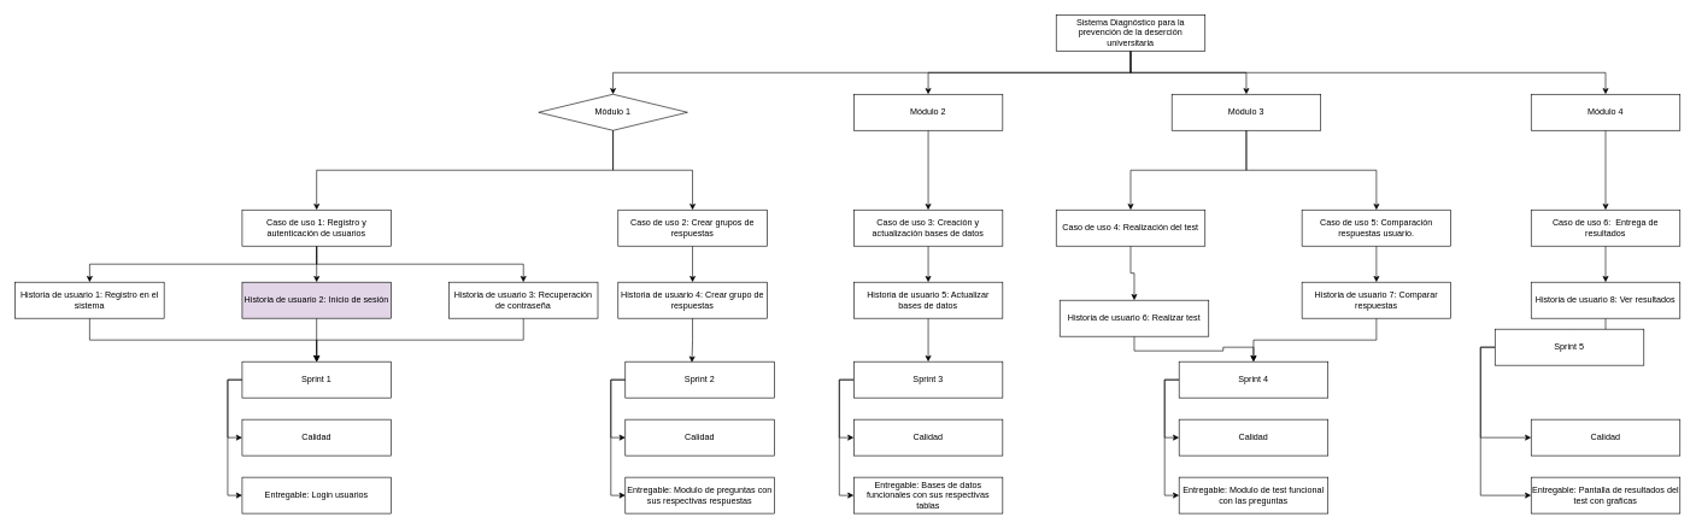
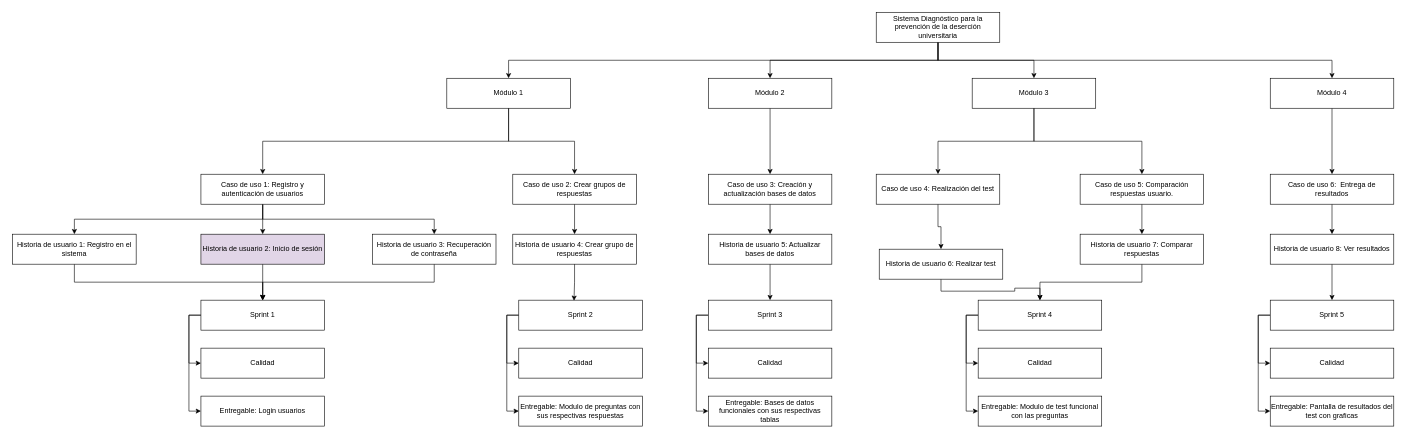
  <mxCell id="0" />
  <mxCell id="1" parent="0" />
  <mxCell id="2" style="edgeStyle=orthogonalEdgeStyle;rounded=0;orthogonalLoop=1;jettySize=auto;html=1;entryX=0.5;entryY=0;entryDx=0;entryDy=0;exitX=0.5;exitY=1;exitDx=0;exitDy=0;" edge="1" parent="1" source="6" target="8"><mxGeometry relative="1" as="geometry" /></mxCell>
  <mxCell id="3" style="edgeStyle=orthogonalEdgeStyle;rounded=0;orthogonalLoop=1;jettySize=auto;html=1;entryX=0.5;entryY=0;entryDx=0;entryDy=0;exitX=0.5;exitY=1;exitDx=0;exitDy=0;" edge="1" parent="1" source="6" target="10"><mxGeometry relative="1" as="geometry" /></mxCell>
  <mxCell id="4" style="edgeStyle=orthogonalEdgeStyle;rounded=0;orthogonalLoop=1;jettySize=auto;html=1;" edge="1" parent="1" source="6" target="12"><mxGeometry relative="1" as="geometry" /></mxCell>
  <mxCell id="5" style="edgeStyle=orthogonalEdgeStyle;rounded=0;orthogonalLoop=1;jettySize=auto;html=1;entryX=0.5;entryY=0;entryDx=0;entryDy=0;exitX=0.5;exitY=1;exitDx=0;exitDy=0;" edge="1" parent="1" source="6" target="14"><mxGeometry relative="1" as="geometry"><mxPoint x="1740" y="70" as="sourcePoint" /></mxGeometry></mxCell>
  <mxCell id="6" value="Sistema Diagnóstico para la prevención de la deserción universitaria" style="rounded=0;whiteSpace=wrap;html=1;" vertex="1" parent="1"><mxGeometry x="1460" y="20" width="206" height="50" as="geometry" /></mxCell>
  <mxCell id="7" style="edgeStyle=orthogonalEdgeStyle;rounded=0;orthogonalLoop=1;jettySize=auto;html=1;entryX=0.5;entryY=0;entryDx=0;entryDy=0;exitX=0.5;exitY=1;exitDx=0;exitDy=0;" edge="1" parent="1" source="8" target="18"><mxGeometry relative="1" as="geometry"><mxPoint x="577" y="180" as="sourcePoint" /></mxGeometry></mxCell>
- <mxCell id="8" value="Módulo 1" style="rhombus;whiteSpace=wrap;html=1;" vertex="1" parent="1"><mxGeometry x="744" y="130" width="206" height="50" as="geometry" /></mxCell>
+ <mxCell id="8" value="Módulo 1" style="rounded=0;whiteSpace=wrap;html=1;" vertex="1" parent="1"><mxGeometry x="744" y="130" width="206" height="50" as="geometry" /></mxCell>
  <mxCell id="9" style="edgeStyle=orthogonalEdgeStyle;rounded=0;orthogonalLoop=1;jettySize=auto;html=1;" edge="1" parent="1" source="10" target="20"><mxGeometry relative="1" as="geometry" /></mxCell>
  <mxCell id="10" value="Módulo 2" style="rounded=0;whiteSpace=wrap;html=1;" vertex="1" parent="1"><mxGeometry x="1180" y="130" width="206" height="50" as="geometry" /></mxCell>
  <mxCell id="11" style="edgeStyle=orthogonalEdgeStyle;rounded=0;orthogonalLoop=1;jettySize=auto;html=1;" edge="1" parent="1" source="12" target="22"><mxGeometry relative="1" as="geometry" /></mxCell>
  <mxCell id="12" value="Módulo 3" style="rounded=0;whiteSpace=wrap;html=1;" vertex="1" parent="1"><mxGeometry x="1620" y="130" width="206" height="50" as="geometry" /></mxCell>
  <mxCell id="13" style="edgeStyle=orthogonalEdgeStyle;rounded=0;orthogonalLoop=1;jettySize=auto;html=1;entryX=0.5;entryY=0;entryDx=0;entryDy=0;" edge="1" parent="1" source="14" target="24"><mxGeometry relative="1" as="geometry" /></mxCell>
  <mxCell id="14" value="Módulo 4" style="rounded=0;whiteSpace=wrap;html=1;" vertex="1" parent="1"><mxGeometry x="2117" y="130" width="206" height="50" as="geometry" /></mxCell>
  <mxCell id="15" style="edgeStyle=orthogonalEdgeStyle;rounded=0;orthogonalLoop=1;jettySize=auto;html=1;entryX=0.5;entryY=0;entryDx=0;entryDy=0;exitX=0.5;exitY=1;exitDx=0;exitDy=0;" edge="1" parent="1" source="18" target="32"><mxGeometry relative="1" as="geometry" /></mxCell>
  <mxCell id="16" style="edgeStyle=orthogonalEdgeStyle;rounded=0;orthogonalLoop=1;jettySize=auto;html=1;entryX=0.5;entryY=0;entryDx=0;entryDy=0;" edge="1" parent="1" source="18" target="34"><mxGeometry relative="1" as="geometry" /></mxCell>
  <mxCell id="17" style="edgeStyle=orthogonalEdgeStyle;rounded=0;orthogonalLoop=1;jettySize=auto;html=1;entryX=0.5;entryY=0;entryDx=0;entryDy=0;exitX=0.5;exitY=1;exitDx=0;exitDy=0;" edge="1" parent="1" source="18" target="36"><mxGeometry relative="1" as="geometry" /></mxCell>
  <mxCell id="18" value="Caso de uso 1: Registro y autenticación de usuarios" style="rounded=0;whiteSpace=wrap;html=1;" vertex="1" parent="1"><mxGeometry x="334" y="290" width="206" height="50" as="geometry" /></mxCell>
  <mxCell id="19" style="edgeStyle=orthogonalEdgeStyle;rounded=0;orthogonalLoop=1;jettySize=auto;html=1;entryX=0.5;entryY=0;entryDx=0;entryDy=0;" edge="1" parent="1" source="20" target="39"><mxGeometry relative="1" as="geometry" /></mxCell>
  <mxCell id="20" value="Caso de uso 3: Creación y actualización bases de datos" style="rounded=0;whiteSpace=wrap;html=1;" vertex="1" parent="1"><mxGeometry x="1180" y="290" width="206" height="50" as="geometry" /></mxCell>
  <mxCell id="21" style="edgeStyle=orthogonalEdgeStyle;rounded=0;orthogonalLoop=1;jettySize=auto;html=1;entryX=0.5;entryY=0;entryDx=0;entryDy=0;" edge="1" parent="1" source="22" target="41"><mxGeometry relative="1" as="geometry" /></mxCell>
  <mxCell id="22" value="Caso de uso 4: Realización del test" style="rounded=0;whiteSpace=wrap;html=1;" vertex="1" parent="1"><mxGeometry x="1460" y="290" width="206" height="50" as="geometry" /></mxCell>
  <mxCell id="23" style="edgeStyle=orthogonalEdgeStyle;rounded=0;orthogonalLoop=1;jettySize=auto;html=1;entryX=0.5;entryY=0;entryDx=0;entryDy=0;" edge="1" parent="1" source="24" target="45"><mxGeometry relative="1" as="geometry" /></mxCell>
  <mxCell id="24" value="Caso de uso 6:&amp;nbsp; Entrega de resultados" style="rounded=0;whiteSpace=wrap;html=1;" vertex="1" parent="1"><mxGeometry x="2117" y="290" width="206" height="50" as="geometry" /></mxCell>
  <mxCell id="25" style="edgeStyle=orthogonalEdgeStyle;rounded=0;orthogonalLoop=1;jettySize=auto;html=1;entryX=0.5;entryY=0;entryDx=0;entryDy=0;" edge="1" parent="1" source="26" target="37"><mxGeometry relative="1" as="geometry" /></mxCell>
  <mxCell id="26" value="Caso de uso 2: Crear grupos de respuestas" style="rounded=0;whiteSpace=wrap;html=1;" vertex="1" parent="1"><mxGeometry x="854" y="290" width="206" height="50" as="geometry" /></mxCell>
  <mxCell id="27" style="edgeStyle=orthogonalEdgeStyle;rounded=0;orthogonalLoop=1;jettySize=auto;html=1;entryX=0.5;entryY=0;entryDx=0;entryDy=0;" edge="1" parent="1" source="8" target="26"><mxGeometry relative="1" as="geometry"><mxPoint x="980" y="250" as="targetPoint" /><Array as="points"><mxPoint x="847" y="235" /><mxPoint x="957" y="235" /></Array></mxGeometry></mxCell>
  <mxCell id="28" style="edgeStyle=orthogonalEdgeStyle;rounded=0;orthogonalLoop=1;jettySize=auto;html=1;entryX=0.5;entryY=0;entryDx=0;entryDy=0;" edge="1" parent="1" source="29" target="43"><mxGeometry relative="1" as="geometry" /></mxCell>
  <mxCell id="29" value="Caso de uso 5: Comparación respuestas usuario." style="rounded=0;whiteSpace=wrap;html=1;" vertex="1" parent="1"><mxGeometry x="1800" y="290" width="206" height="50" as="geometry" /></mxCell>
  <mxCell id="30" style="edgeStyle=orthogonalEdgeStyle;rounded=0;orthogonalLoop=1;jettySize=auto;html=1;entryX=0.5;entryY=0;entryDx=0;entryDy=0;" edge="1" parent="1" source="12" target="29"><mxGeometry relative="1" as="geometry" /></mxCell>
  <mxCell id="31" style="edgeStyle=orthogonalEdgeStyle;rounded=0;orthogonalLoop=1;jettySize=auto;html=1;entryX=0.5;entryY=0;entryDx=0;entryDy=0;exitX=0.5;exitY=1;exitDx=0;exitDy=0;" edge="1" parent="1" source="32" target="48"><mxGeometry relative="1" as="geometry" /></mxCell>
  <mxCell id="32" value="Historia de usuario 1: Registro en el sistema" style="rounded=0;whiteSpace=wrap;html=1;" vertex="1" parent="1"><mxGeometry x="20" y="390" width="206" height="50" as="geometry" /></mxCell>
  <mxCell id="33" style="edgeStyle=orthogonalEdgeStyle;rounded=0;orthogonalLoop=1;jettySize=auto;html=1;entryX=0.5;entryY=0;entryDx=0;entryDy=0;" edge="1" parent="1" source="34" target="48"><mxGeometry relative="1" as="geometry" /></mxCell>
  <mxCell id="34" value="Historia de usuario 2: Inicio de sesión" style="rounded=0;whiteSpace=wrap;html=1;fillColor=#e1d5e7;" vertex="1" parent="1"><mxGeometry x="334" y="390" width="206" height="50" as="geometry" /></mxCell>
  <mxCell id="35" style="edgeStyle=orthogonalEdgeStyle;rounded=0;orthogonalLoop=1;jettySize=auto;html=1;entryX=0.5;entryY=0;entryDx=0;entryDy=0;exitX=0.5;exitY=1;exitDx=0;exitDy=0;" edge="1" parent="1" source="36" target="48"><mxGeometry relative="1" as="geometry" /></mxCell>
  <mxCell id="36" value="Historia de usuario 3: Recuperación de contraseña" style="rounded=0;whiteSpace=wrap;html=1;" vertex="1" parent="1"><mxGeometry x="620" y="390" width="206" height="50" as="geometry" /></mxCell>
  <mxCell id="37" value="Historia de usuario 4: Crear grupo de respuestas" style="rounded=0;whiteSpace=wrap;html=1;" vertex="1" parent="1"><mxGeometry x="854" y="390" width="206" height="50" as="geometry" /></mxCell>
  <mxCell id="38" style="edgeStyle=orthogonalEdgeStyle;rounded=0;orthogonalLoop=1;jettySize=auto;html=1;entryX=0.5;entryY=0;entryDx=0;entryDy=0;" edge="1" parent="1" source="39" target="58"><mxGeometry relative="1" as="geometry" /></mxCell>
  <mxCell id="39" value="Historia de usuario 5: Actualizar bases de datos" style="rounded=0;whiteSpace=wrap;html=1;" vertex="1" parent="1"><mxGeometry x="1180" y="390" width="206" height="50" as="geometry" /></mxCell>
  <mxCell id="40" style="edgeStyle=orthogonalEdgeStyle;rounded=0;orthogonalLoop=1;jettySize=auto;html=1;entryX=0.5;entryY=0;entryDx=0;entryDy=0;" edge="1" parent="1" source="41" target="63"><mxGeometry relative="1" as="geometry" /></mxCell>
  <mxCell id="41" value="Historia de usuario 6: Realizar test" style="rounded=0;whiteSpace=wrap;html=1;" vertex="1" parent="1"><mxGeometry x="1465" y="415" width="206" height="50" as="geometry" /></mxCell>
  <mxCell id="42" style="edgeStyle=orthogonalEdgeStyle;rounded=0;orthogonalLoop=1;jettySize=auto;html=1;entryX=0.5;entryY=0;entryDx=0;entryDy=0;" edge="1" parent="1" source="43" target="63"><mxGeometry relative="1" as="geometry" /></mxCell>
  <mxCell id="43" value="Historia de usuario 7: Comparar respuestas" style="rounded=0;whiteSpace=wrap;html=1;" vertex="1" parent="1"><mxGeometry x="1800" y="390" width="206" height="50" as="geometry" /></mxCell>
  <mxCell id="44" style="edgeStyle=orthogonalEdgeStyle;rounded=0;orthogonalLoop=1;jettySize=auto;html=1;entryX=0.5;entryY=0;entryDx=0;entryDy=0;" edge="1" parent="1" source="45" target="68"><mxGeometry relative="1" as="geometry" /></mxCell>
  <mxCell id="45" value="Historia de usuario 8: Ver resultados" style="rounded=0;whiteSpace=wrap;html=1;" vertex="1" parent="1"><mxGeometry x="2117" y="390" width="206" height="50" as="geometry" /></mxCell>
  <mxCell id="46" style="edgeStyle=orthogonalEdgeStyle;rounded=0;orthogonalLoop=1;jettySize=auto;html=1;entryX=0;entryY=0.5;entryDx=0;entryDy=0;exitX=0;exitY=0.5;exitDx=0;exitDy=0;" edge="1" parent="1" source="48" target="49"><mxGeometry relative="1" as="geometry" /></mxCell>
  <mxCell id="47" style="edgeStyle=orthogonalEdgeStyle;rounded=0;orthogonalLoop=1;jettySize=auto;html=1;entryX=0;entryY=0.5;entryDx=0;entryDy=0;exitX=0;exitY=0.5;exitDx=0;exitDy=0;" edge="1" parent="1" source="48" target="50"><mxGeometry relative="1" as="geometry" /></mxCell>
  <mxCell id="48" value="Sprint 1" style="rounded=0;whiteSpace=wrap;html=1;" vertex="1" parent="1"><mxGeometry x="334" y="500" width="206" height="50" as="geometry" /></mxCell>
  <mxCell id="49" value="Calidad" style="rounded=0;whiteSpace=wrap;html=1;" vertex="1" parent="1"><mxGeometry x="334" y="580" width="206" height="50" as="geometry" /></mxCell>
  <mxCell id="50" value="Entregable: Login usuarios" style="rounded=0;whiteSpace=wrap;html=1;" vertex="1" parent="1"><mxGeometry x="334" y="660" width="206" height="50" as="geometry" /></mxCell>
  <mxCell id="51" style="edgeStyle=orthogonalEdgeStyle;rounded=0;orthogonalLoop=1;jettySize=auto;html=1;entryX=0;entryY=0.5;entryDx=0;entryDy=0;exitX=0;exitY=0.5;exitDx=0;exitDy=0;" edge="1" parent="1" source="53" target="54"><mxGeometry relative="1" as="geometry" /></mxCell>
  <mxCell id="52" style="edgeStyle=orthogonalEdgeStyle;rounded=0;orthogonalLoop=1;jettySize=auto;html=1;entryX=0;entryY=0.5;entryDx=0;entryDy=0;exitX=0;exitY=0.5;exitDx=0;exitDy=0;" edge="1" parent="1" source="53" target="55"><mxGeometry relative="1" as="geometry" /></mxCell>
  <mxCell id="53" value="Sprint 2" style="rounded=0;whiteSpace=wrap;html=1;" vertex="1" parent="1"><mxGeometry x="864" y="500" width="206" height="50" as="geometry" /></mxCell>
  <mxCell id="54" value="Calidad" style="rounded=0;whiteSpace=wrap;html=1;" vertex="1" parent="1"><mxGeometry x="864" y="580" width="206" height="50" as="geometry" /></mxCell>
  <mxCell id="55" value="Entregable: Modulo de preguntas con sus respectivas respuestas" style="rounded=0;whiteSpace=wrap;html=1;" vertex="1" parent="1"><mxGeometry x="864" y="660" width="206" height="50" as="geometry" /></mxCell>
  <mxCell id="56" style="edgeStyle=orthogonalEdgeStyle;rounded=0;orthogonalLoop=1;jettySize=auto;html=1;entryX=0;entryY=0.5;entryDx=0;entryDy=0;exitX=0;exitY=0.5;exitDx=0;exitDy=0;" edge="1" parent="1" source="58" target="59"><mxGeometry relative="1" as="geometry" /></mxCell>
  <mxCell id="57" style="edgeStyle=orthogonalEdgeStyle;rounded=0;orthogonalLoop=1;jettySize=auto;html=1;entryX=0;entryY=0.5;entryDx=0;entryDy=0;exitX=0;exitY=0.5;exitDx=0;exitDy=0;" edge="1" parent="1" source="58" target="60"><mxGeometry relative="1" as="geometry" /></mxCell>
  <mxCell id="58" value="Sprint 3" style="rounded=0;whiteSpace=wrap;html=1;" vertex="1" parent="1"><mxGeometry x="1180" y="500" width="206" height="50" as="geometry" /></mxCell>
  <mxCell id="59" value="Calidad" style="rounded=0;whiteSpace=wrap;html=1;" vertex="1" parent="1"><mxGeometry x="1180" y="580" width="206" height="50" as="geometry" /></mxCell>
  <mxCell id="60" value="Entregable: Bases de datos funcionales con sus respectivas tablas" style="rounded=0;whiteSpace=wrap;html=1;" vertex="1" parent="1"><mxGeometry x="1180" y="660" width="206" height="50" as="geometry" /></mxCell>
  <mxCell id="61" style="edgeStyle=orthogonalEdgeStyle;rounded=0;orthogonalLoop=1;jettySize=auto;html=1;entryX=0;entryY=0.5;entryDx=0;entryDy=0;exitX=0;exitY=0.5;exitDx=0;exitDy=0;" edge="1" parent="1" source="63" target="64"><mxGeometry relative="1" as="geometry" /></mxCell>
  <mxCell id="62" style="edgeStyle=orthogonalEdgeStyle;rounded=0;orthogonalLoop=1;jettySize=auto;html=1;entryX=0;entryY=0.5;entryDx=0;entryDy=0;exitX=0;exitY=0.5;exitDx=0;exitDy=0;" edge="1" parent="1" source="63" target="65"><mxGeometry relative="1" as="geometry" /></mxCell>
  <mxCell id="63" value="Sprint 4" style="rounded=0;whiteSpace=wrap;html=1;" vertex="1" parent="1"><mxGeometry x="1630" y="500" width="206" height="50" as="geometry" /></mxCell>
  <mxCell id="64" value="Calidad" style="rounded=0;whiteSpace=wrap;html=1;" vertex="1" parent="1"><mxGeometry x="1630" y="580" width="206" height="50" as="geometry" /></mxCell>
  <mxCell id="65" value="Entregable: Modulo de test funcional con las preguntas" style="rounded=0;whiteSpace=wrap;html=1;" vertex="1" parent="1"><mxGeometry x="1630" y="660" width="206" height="50" as="geometry" /></mxCell>
  <mxCell id="66" style="edgeStyle=orthogonalEdgeStyle;rounded=0;orthogonalLoop=1;jettySize=auto;html=1;entryX=0;entryY=0.5;entryDx=0;entryDy=0;exitX=0;exitY=0.5;exitDx=0;exitDy=0;" edge="1" parent="1" source="68" target="69"><mxGeometry relative="1" as="geometry" /></mxCell>
  <mxCell id="67" style="edgeStyle=orthogonalEdgeStyle;rounded=0;orthogonalLoop=1;jettySize=auto;html=1;entryX=0;entryY=0.5;entryDx=0;entryDy=0;exitX=0;exitY=0.5;exitDx=0;exitDy=0;" edge="1" parent="1" source="68" target="70"><mxGeometry relative="1" as="geometry" /></mxCell>
- <mxCell id="68" value="Sprint 5" style="rounded=0;whiteSpace=wrap;html=1;" vertex="1" parent="1"><mxGeometry x="2067" y="455" width="206" height="50" as="geometry" /></mxCell>
+ <mxCell id="68" value="Sprint 5" style="rounded=0;whiteSpace=wrap;html=1;" vertex="1" parent="1"><mxGeometry x="2117" y="500" width="206" height="50" as="geometry" /></mxCell>
  <mxCell id="69" value="Calidad" style="rounded=0;whiteSpace=wrap;html=1;" vertex="1" parent="1"><mxGeometry x="2117" y="580" width="206" height="50" as="geometry" /></mxCell>
  <mxCell id="70" value="Entregable: Pantalla de resultados del test con graficas" style="rounded=0;whiteSpace=wrap;html=1;" vertex="1" parent="1"><mxGeometry x="2117" y="660" width="206" height="50" as="geometry" /></mxCell>
  <mxCell id="71" style="edgeStyle=orthogonalEdgeStyle;rounded=0;orthogonalLoop=1;jettySize=auto;html=1;entryX=0.447;entryY=0.02;entryDx=0;entryDy=0;entryPerimeter=0;" edge="1" parent="1" source="37" target="53"><mxGeometry relative="1" as="geometry" /></mxCell>
